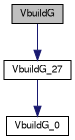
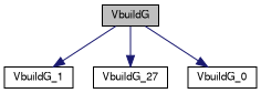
  digraph {
    rankdir=TB
    node [color=black fillcolor=white fontname=FreeSans fontsize=10 shape=record style=filled]
    edge [color=midnightblue fontname=FreeSans fontsize=10 labelfontname=FreeSans labelfontsize=10 style=solid]
    n1 [fillcolor=grey75 fontcolor=black height=0.2 label=VbuildG width=0.4]
+   n2 [height=0.2 label=VbuildG_1 width=0.4]
    n3 [height=0.2 label=VbuildG_27 width=0.4]
    n4 [height=0.2 label=VbuildG_0 width=0.4]
+   n1 -> n2
    n1 -> n3
-   n3 -> n4
+   n1 -> n4
  }
